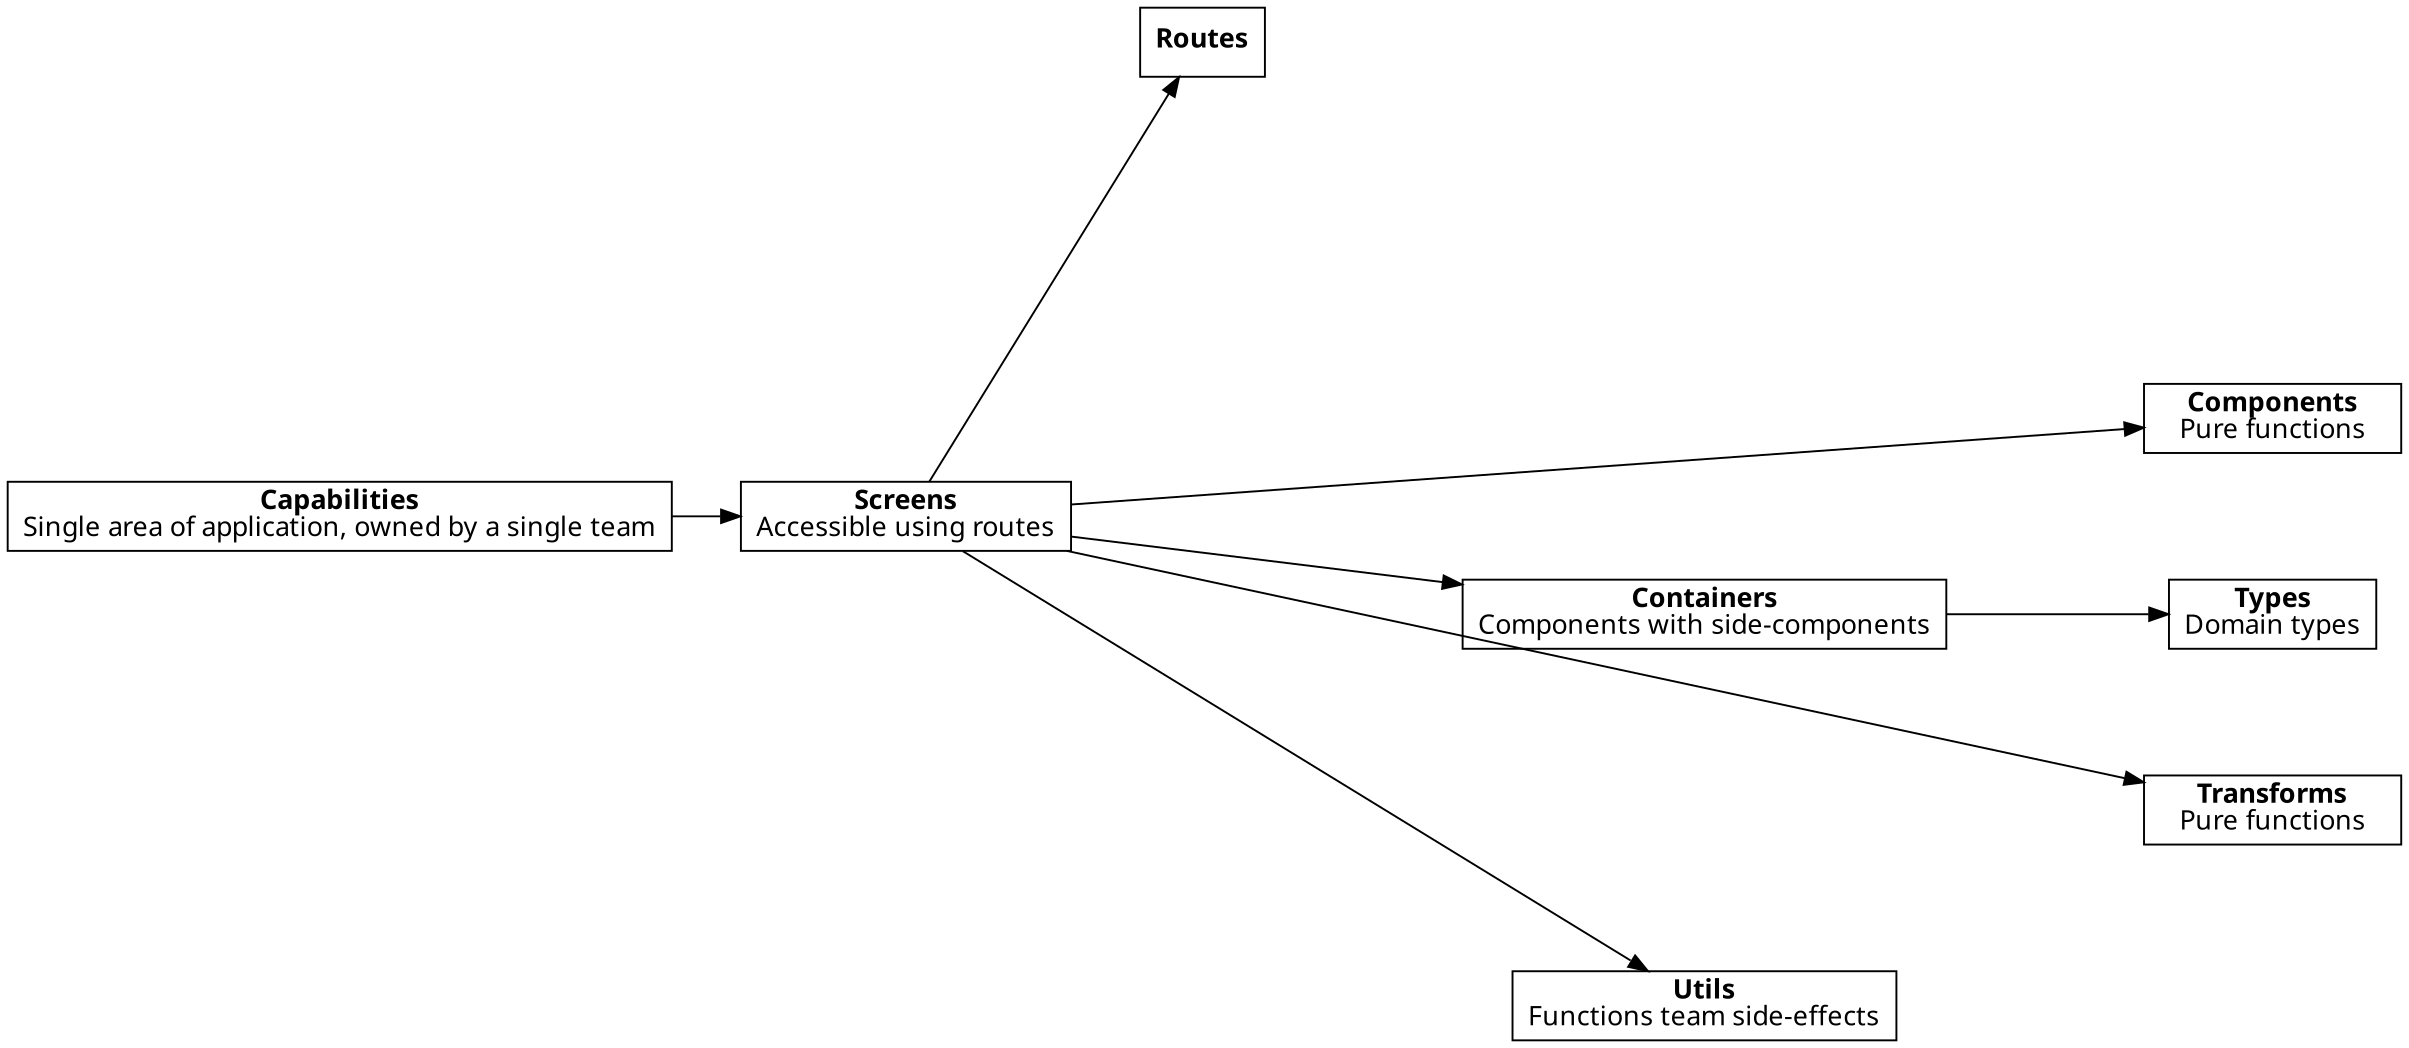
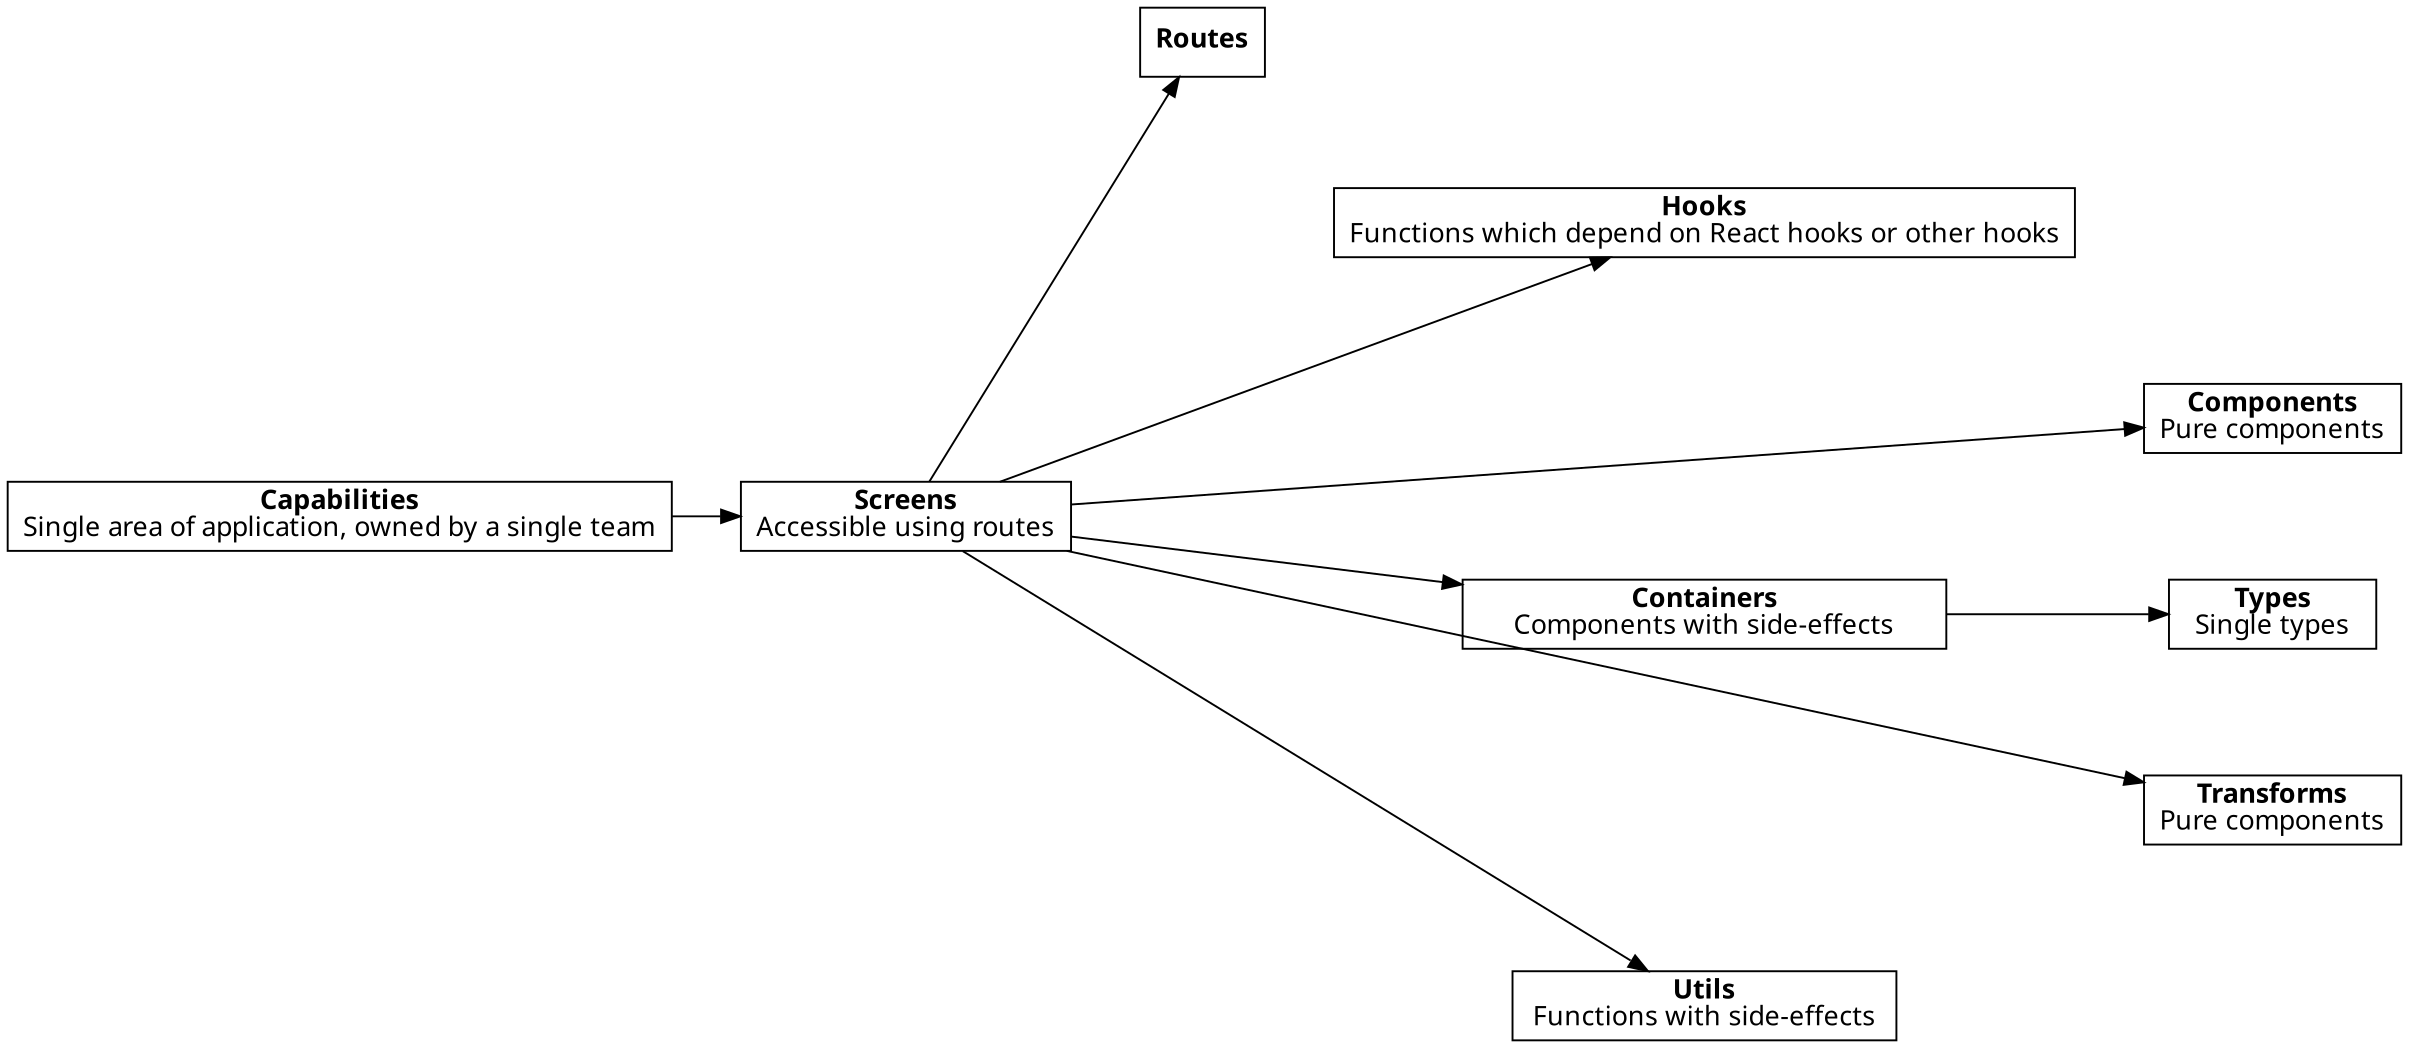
  digraph {
    fontname="Noto Sans"
    nodesep=0.7
    rankdir=LR
    splines=FALSE
    node [fontname="Noto Sans" shape=rect]
    edge [fontname="Noto Sans"]
    n1 [label=<<b>Capabilities</b><br />Single area of application, owned by a single team>]
    n2 [label=<<b>Screens</b><br />Accessible using routes>]
    n3 [label=<<b>Routes</b>>]
-   n5 [label=<<b>Components</b><br />Pure functions>]
-   n6 [label=<<b>Containers</b><br />Components with side-components>]
-   n7 [label=<<b>Transforms</b><br />Pure functions>]
-   n8 [label=<<b>Utils</b><br />Functions team side-effects>]
-   n9 [label=<<b>Types</b><br />Domain types>]
+   n4 [label=<<b>Hooks</b><br />Functions which depend on React hooks or other hooks>]
+   n5 [label=<<b>Components</b><br />Pure components>]
+   n6 [label=<<b>Containers</b><br />Components with side-effects>]
+   n7 [label=<<b>Transforms</b><br />Pure components>]
+   n8 [label=<<b>Utils</b><br />Functions with side-effects>]
+   n9 [label=<<b>Types</b><br />Single types>]
    n1 -> n2
    n2 -> n3
+   n2 -> n4 [minlen=2]
    n2 -> n5 [minlen=3]
    n2 -> n6 [minlen=2]
    n2 -> n7 [minlen=3]
    n2 -> n8 [minlen=2]
    n6 -> n9
  }
